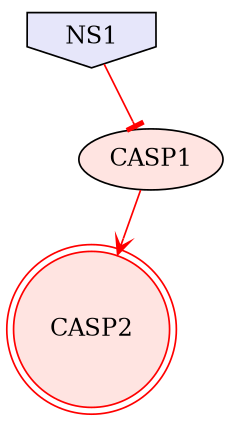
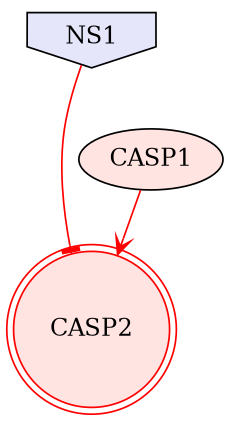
  digraph {
    node [fillcolor=mistyrose style=filled]
    edge [color=red penwidth=1]
    n1 [color=red label=CASP2 shape=doublecircle]
    CASP1
    NS1 [color=black fillcolor=lavender shape=invhouse]
    CASP1 -> n1 [arrowhead=vee]
-   NS1 -> CASP1 [arrowhead=tee]
+   NS1 -> n1 [arrowhead=tee]
  }
